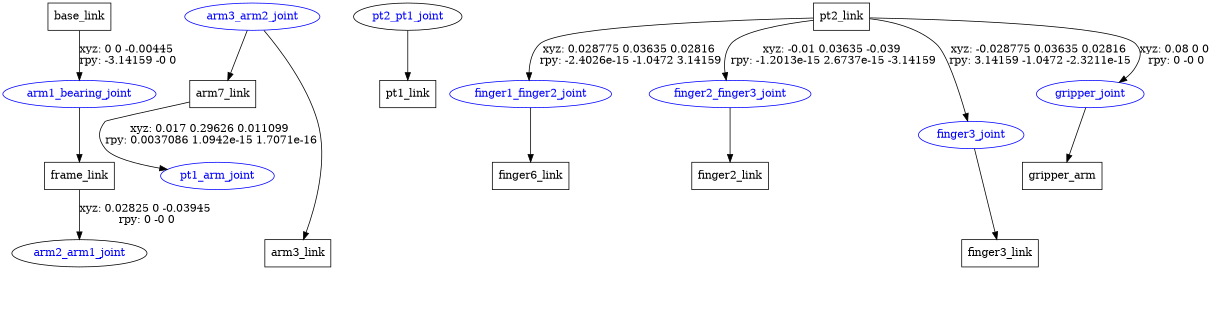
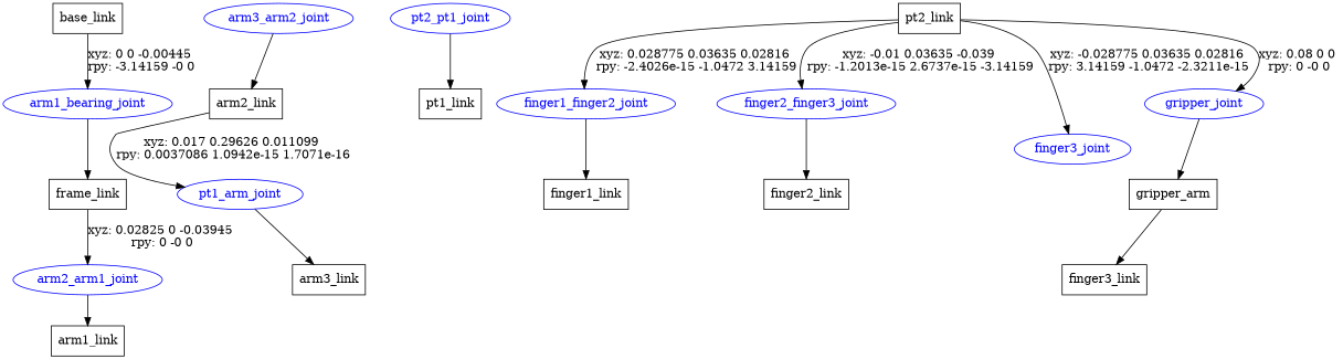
  digraph {
    node [shape=box]
    n1 [label=base_link]
    arm1_bearing_joint [color=blue fontcolor=blue shape=ellipse]
    n3 [label=frame_link]
-   arm2_arm1_joint [color=black fontcolor=blue shape=ellipse]
+   arm2_arm1_joint [color=blue fontcolor=blue shape=ellipse]
+   n5 [label=arm1_link]
    arm3_arm2_joint [color=blue fontcolor=blue shape=ellipse]
-   n7 [label=arm7_link]
+   n7 [label=arm2_link]
    pt1_arm_joint [color=blue fontcolor=blue shape=ellipse]
    n9 [label=arm3_link]
-   pt2_pt1_joint [color=black fontcolor=blue shape=ellipse]
+   pt2_pt1_joint [color=blue fontcolor=blue shape=ellipse]
    n11 [label=pt1_link]
    n12 [label=pt2_link]
    finger1_finger2_joint [color=blue fontcolor=blue shape=ellipse]
    finger2_finger3_joint [color=blue fontcolor=blue shape=ellipse]
    finger3_joint [color=blue fontcolor=blue shape=ellipse]
    gripper_joint [color=blue fontcolor=blue shape=ellipse]
-   n17 [label=finger6_link]
+   n17 [label=finger1_link]
    n18 [label=finger2_link]
    n19 [label=finger3_link]
    n20 [label=gripper_arm]
    n1 -> arm1_bearing_joint [label="xyz: 0 0 -0.00445 \nrpy: -3.14159 -0 0"]
    arm1_bearing_joint -> n3
    n3 -> arm2_arm1_joint [label="xyz: 0.02825 0 -0.03945 \nrpy: 0 -0 0"]
+   arm2_arm1_joint -> n5
    arm3_arm2_joint -> n7
    n7 -> pt1_arm_joint [label="xyz: 0.017 0.29626 0.011099 \nrpy: 0.0037086 1.0942e-15 1.7071e-16"]
-   arm3_arm2_joint -> n9
+   pt1_arm_joint -> n9
    pt2_pt1_joint -> n11
    n12 -> finger1_finger2_joint [label="xyz: 0.028775 0.03635 0.02816 \nrpy: -2.4026e-15 -1.0472 3.14159"]
    n12 -> finger2_finger3_joint [label="xyz: -0.01 0.03635 -0.039 \nrpy: -1.2013e-15 2.6737e-15 -3.14159"]
    n12 -> finger3_joint [label="xyz: -0.028775 0.03635 0.02816 \nrpy: 3.14159 -1.0472 -2.3211e-15"]
    n12 -> gripper_joint [label="xyz: 0.08 0 0 \nrpy: 0 -0 0"]
    finger1_finger2_joint -> n17
    finger2_finger3_joint -> n18
-   finger3_joint -> n19
+   n20 -> n19
    gripper_joint -> n20
  }
